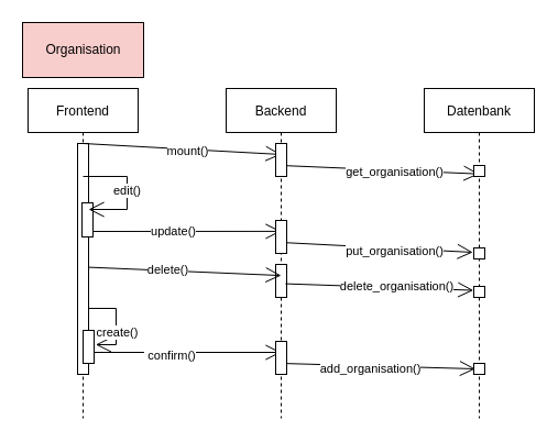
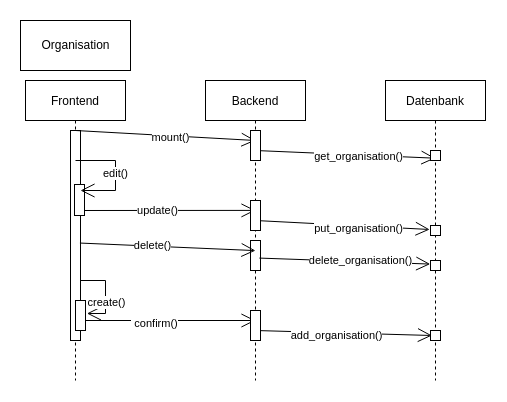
  <mxCell id="0" />
  <mxCell id="1" parent="0" />
  <mxCell id="2" value="Frontend" style="shape=umlLifeline;perimeter=lifelinePerimeter;container=1;collapsible=0;recursiveResize=0;rounded=0;shadow=0;strokeWidth=1;" parent="1" vertex="1"><mxGeometry x="25" y="80" width="100" height="300" as="geometry" /></mxCell>
  <mxCell id="3" value="" style="html=1;points=[];perimeter=orthogonalPerimeter;" vertex="1" parent="2"><mxGeometry x="45" y="50" width="10" height="210" as="geometry" /></mxCell>
  <mxCell id="4" value="" style="endArrow=open;endFill=1;endSize=12;html=1;rounded=0;entryX=0.5;entryY=0.433;entryDx=0;entryDy=0;entryPerimeter=0;" edge="1" parent="2" target="14"><mxGeometry width="160" relative="1" as="geometry"><mxPoint x="50" y="130" as="sourcePoint" /><mxPoint x="210" y="130" as="targetPoint" /></mxGeometry></mxCell>
  <mxCell id="5" value="update()" style="edgeLabel;html=1;align=center;verticalAlign=middle;resizable=0;points=[];" vertex="1" connectable="0" parent="4"><mxGeometry x="-0.094" relative="1" as="geometry"><mxPoint as="offset" /></mxGeometry></mxCell>
  <mxCell id="6" value="" style="html=1;points=[];perimeter=orthogonalPerimeter;" vertex="1" parent="2"><mxGeometry x="49" y="104" width="10" height="31" as="geometry" /></mxCell>
  <mxCell id="7" value="" style="endArrow=open;endFill=1;endSize=12;html=1;rounded=0;entryX=1.143;entryY=0.433;entryDx=0;entryDy=0;entryPerimeter=0;" edge="1" parent="2" target="11"><mxGeometry width="160" relative="1" as="geometry"><mxPoint x="55" y="200" as="sourcePoint" /><mxPoint x="90" y="200" as="targetPoint" /><Array as="points"><mxPoint x="80" y="200" /><mxPoint x="80" y="233" /></Array></mxGeometry></mxCell>
  <mxCell id="8" value="create()" style="edgeLabel;html=1;align=center;verticalAlign=middle;resizable=0;points=[];" vertex="1" connectable="0" parent="7"><mxGeometry x="0.321" relative="1" as="geometry"><mxPoint y="-5" as="offset" /></mxGeometry></mxCell>
  <mxCell id="9" value="" style="endArrow=open;endFill=1;endSize=12;html=1;rounded=0;entryX=0.5;entryY=0.8;entryDx=0;entryDy=0;entryPerimeter=0;" edge="1" parent="2" target="14"><mxGeometry width="160" relative="1" as="geometry"><mxPoint x="50" y="240" as="sourcePoint" /><mxPoint x="210" y="240" as="targetPoint" /></mxGeometry></mxCell>
  <mxCell id="10" value="&amp;nbsp;confirm()" style="edgeLabel;html=1;align=center;verticalAlign=middle;resizable=0;points=[];" vertex="1" connectable="0" parent="9"><mxGeometry x="-0.138" y="-2" relative="1" as="geometry"><mxPoint as="offset" /></mxGeometry></mxCell>
  <mxCell id="11" value="" style="html=1;points=[];perimeter=orthogonalPerimeter;" vertex="1" parent="2"><mxGeometry x="50" y="220" width="10" height="30" as="geometry" /></mxCell>
  <mxCell id="12" value="" style="endArrow=open;endFill=1;endSize=12;html=1;rounded=0;entryX=0.5;entryY=0.2;entryDx=0;entryDy=0;entryPerimeter=0;" edge="1" parent="2" target="14"><mxGeometry width="160" relative="1" as="geometry"><mxPoint x="50" y="50" as="sourcePoint" /><mxPoint x="210" y="50" as="targetPoint" /></mxGeometry></mxCell>
  <mxCell id="13" value="mount()" style="edgeLabel;html=1;align=center;verticalAlign=middle;resizable=0;points=[];" vertex="1" connectable="0" parent="12"><mxGeometry x="0.059" y="-1" relative="1" as="geometry"><mxPoint as="offset" /></mxGeometry></mxCell>
  <mxCell id="14" value="Backend" style="shape=umlLifeline;perimeter=lifelinePerimeter;container=1;collapsible=0;recursiveResize=0;rounded=0;shadow=0;strokeWidth=1;" parent="1" vertex="1"><mxGeometry x="205" y="80" width="100" height="300" as="geometry" /></mxCell>
  <mxCell id="15" value="" style="endArrow=open;endFill=1;endSize=12;html=1;rounded=0;entryX=-0.086;entryY=0.4;entryDx=0;entryDy=0;entryPerimeter=0;" edge="1" parent="14" target="26"><mxGeometry width="160" relative="1" as="geometry"><mxPoint x="50" y="140" as="sourcePoint" /><mxPoint x="210" y="140" as="targetPoint" /></mxGeometry></mxCell>
  <mxCell id="16" value="put_organisation()" style="edgeLabel;html=1;align=center;verticalAlign=middle;resizable=0;points=[];" vertex="1" connectable="0" parent="15"><mxGeometry x="0.181" y="-2" relative="1" as="geometry"><mxPoint as="offset" /></mxGeometry></mxCell>
  <mxCell id="17" value="" style="html=1;points=[];perimeter=orthogonalPerimeter;" vertex="1" parent="14"><mxGeometry x="45" y="120" width="10" height="30" as="geometry" /></mxCell>
  <mxCell id="18" value="" style="html=1;points=[];perimeter=orthogonalPerimeter;" vertex="1" parent="14"><mxGeometry x="45" y="160" width="10" height="30" as="geometry" /></mxCell>
  <mxCell id="19" value="" style="endArrow=open;endFill=1;endSize=12;html=1;rounded=0;entryX=0.143;entryY=0.5;entryDx=0;entryDy=0;entryPerimeter=0;" edge="1" parent="14" target="28"><mxGeometry width="160" relative="1" as="geometry"><mxPoint x="50" y="250" as="sourcePoint" /><mxPoint x="210" y="250" as="targetPoint" /></mxGeometry></mxCell>
  <mxCell id="20" value="add_organisation()" style="edgeLabel;html=1;align=center;verticalAlign=middle;resizable=0;points=[];" vertex="1" connectable="0" parent="19"><mxGeometry x="-0.081" y="-2" relative="1" as="geometry"><mxPoint as="offset" /></mxGeometry></mxCell>
  <mxCell id="21" value="" style="html=1;points=[];perimeter=orthogonalPerimeter;" vertex="1" parent="14"><mxGeometry x="45" y="230" width="10" height="30" as="geometry" /></mxCell>
  <mxCell id="22" value="" style="endArrow=open;endFill=1;endSize=12;html=1;rounded=0;entryX=0.499;entryY=0.259;entryDx=0;entryDy=0;entryPerimeter=0;" edge="1" parent="14" target="25"><mxGeometry width="160" relative="1" as="geometry"><mxPoint x="50" y="70" as="sourcePoint" /><mxPoint x="210" y="70" as="targetPoint" /></mxGeometry></mxCell>
  <mxCell id="23" value="get_organisation()" style="edgeLabel;html=1;align=center;verticalAlign=middle;resizable=0;points=[];" vertex="1" connectable="0" parent="22"><mxGeometry x="0.143" y="-1" relative="1" as="geometry"><mxPoint as="offset" /></mxGeometry></mxCell>
  <mxCell id="24" value="" style="html=1;points=[];perimeter=orthogonalPerimeter;" vertex="1" parent="14"><mxGeometry x="45" y="50" width="10" height="30" as="geometry" /></mxCell>
  <mxCell id="25" value="Datenbank" style="shape=umlLifeline;perimeter=lifelinePerimeter;container=1;collapsible=0;recursiveResize=0;rounded=0;shadow=0;strokeWidth=1;" vertex="1" parent="1"><mxGeometry x="385" y="80" width="100" height="300" as="geometry" /></mxCell>
  <mxCell id="26" value="" style="html=1;points=[];perimeter=orthogonalPerimeter;" vertex="1" parent="25"><mxGeometry x="45" y="145" width="10" height="10" as="geometry" /></mxCell>
  <mxCell id="27" value="" style="html=1;points=[];perimeter=orthogonalPerimeter;" vertex="1" parent="25"><mxGeometry x="45" y="180" width="10" height="10" as="geometry" /></mxCell>
  <mxCell id="28" value="" style="html=1;points=[];perimeter=orthogonalPerimeter;" vertex="1" parent="25"><mxGeometry x="45" y="250" width="10" height="10" as="geometry" /></mxCell>
  <mxCell id="29" value="" style="html=1;points=[];perimeter=orthogonalPerimeter;" vertex="1" parent="25"><mxGeometry x="45" y="70" width="10" height="10" as="geometry" /></mxCell>
  <mxCell id="30" value="" style="endArrow=open;endFill=1;endSize=12;html=1;rounded=0;entryX=-0.029;entryY=0.357;entryDx=0;entryDy=0;entryPerimeter=0;exitX=0.886;exitY=0.586;exitDx=0;exitDy=0;exitPerimeter=0;" edge="1" parent="1" source="18" target="27"><mxGeometry width="160" relative="1" as="geometry"><mxPoint x="265" y="260" as="sourcePoint" /><mxPoint x="314.5" y="260" as="targetPoint" /></mxGeometry></mxCell>
  <mxCell id="31" value="delete_organisation()" style="edgeLabel;html=1;align=center;verticalAlign=middle;resizable=0;points=[];" vertex="1" connectable="0" parent="30"><mxGeometry x="0.176" y="2" relative="1" as="geometry"><mxPoint as="offset" /></mxGeometry></mxCell>
  <mxCell id="32" value="" style="endArrow=open;endFill=1;endSize=12;html=1;rounded=0;" edge="1" parent="1"><mxGeometry width="160" relative="1" as="geometry"><mxPoint x="75" y="160" as="sourcePoint" /><mxPoint x="80" y="190" as="targetPoint" /><Array as="points"><mxPoint x="115" y="160" /><mxPoint x="115" y="190" /></Array></mxGeometry></mxCell>
  <mxCell id="33" value="edit()" style="edgeLabel;html=1;align=center;verticalAlign=middle;resizable=0;points=[];" vertex="1" connectable="0" parent="32"><mxGeometry x="-0.009" y="-1" relative="1" as="geometry"><mxPoint as="offset" /></mxGeometry></mxCell>
  <mxCell id="34" value="" style="endArrow=open;endFill=1;endSize=12;html=1;rounded=0;entryX=0.5;entryY=0.567;entryDx=0;entryDy=0;entryPerimeter=0;exitX=0.943;exitY=0.536;exitDx=0;exitDy=0;exitPerimeter=0;" edge="1" parent="1" source="3" target="14"><mxGeometry width="160" relative="1" as="geometry"><mxPoint x="95" y="250" as="sourcePoint" /><mxPoint x="235" y="250" as="targetPoint" /></mxGeometry></mxCell>
  <mxCell id="35" value="delete()" style="edgeLabel;html=1;align=center;verticalAlign=middle;resizable=0;points=[];" vertex="1" connectable="0" parent="34"><mxGeometry x="-0.18" y="1" relative="1" as="geometry"><mxPoint as="offset" /></mxGeometry></mxCell>
- <mxCell id="36" value="Organisation" style="html=1;fillColor=#f8cecc;" vertex="1" parent="1"><mxGeometry x="20" y="20" width="110" height="50" as="geometry" /></mxCell>
+ <mxCell id="36" value="Organisation" style="html=1;" vertex="1" parent="1"><mxGeometry x="20" y="20" width="110" height="50" as="geometry" /></mxCell>
